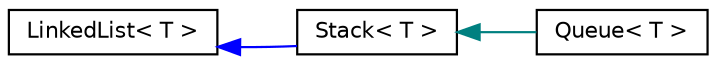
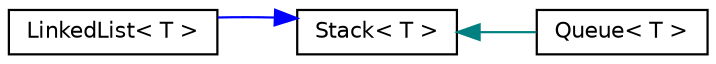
  digraph {
    rankdir=LR
    node [color=black fillcolor=white fontname=Helvetica fontsize=10 shape=record style=filled]
    edge [dir=back fontname=Helvetica fontsize=10 labelfontname=Helvetica labelfontsize=10 style=solid]
    n1 [height=0.2 label="LinkedList\< T \>" width=0.4]
    n2 [height=0.2 label="Stack\< T \>" width=0.4]
    n3 [height=0.2 label="Queue\< T \>" width=0.4]
-   n1 -> n2 [color=blue]
+   n2 -> n1 [color=blue]
    n2 -> n3 [color=teal]
  }
